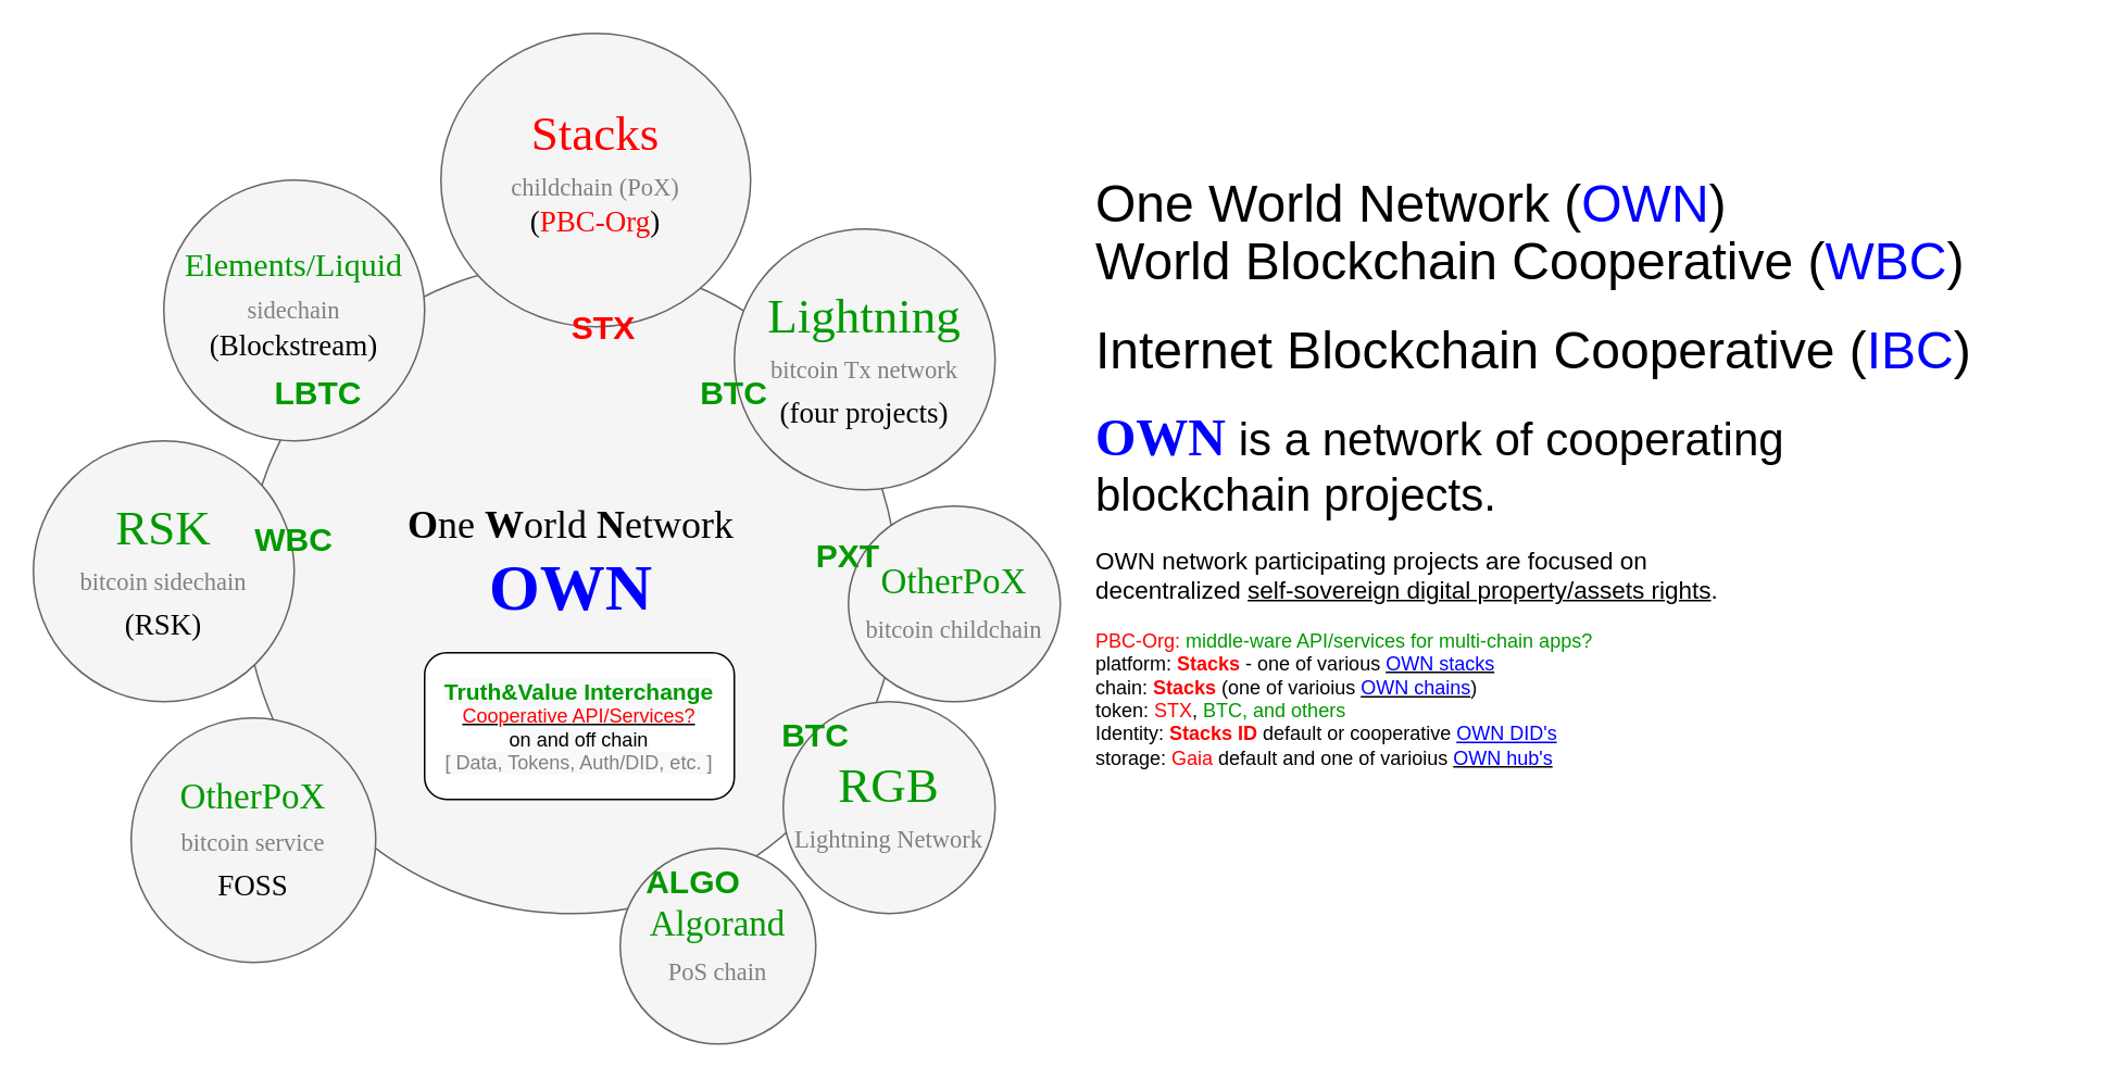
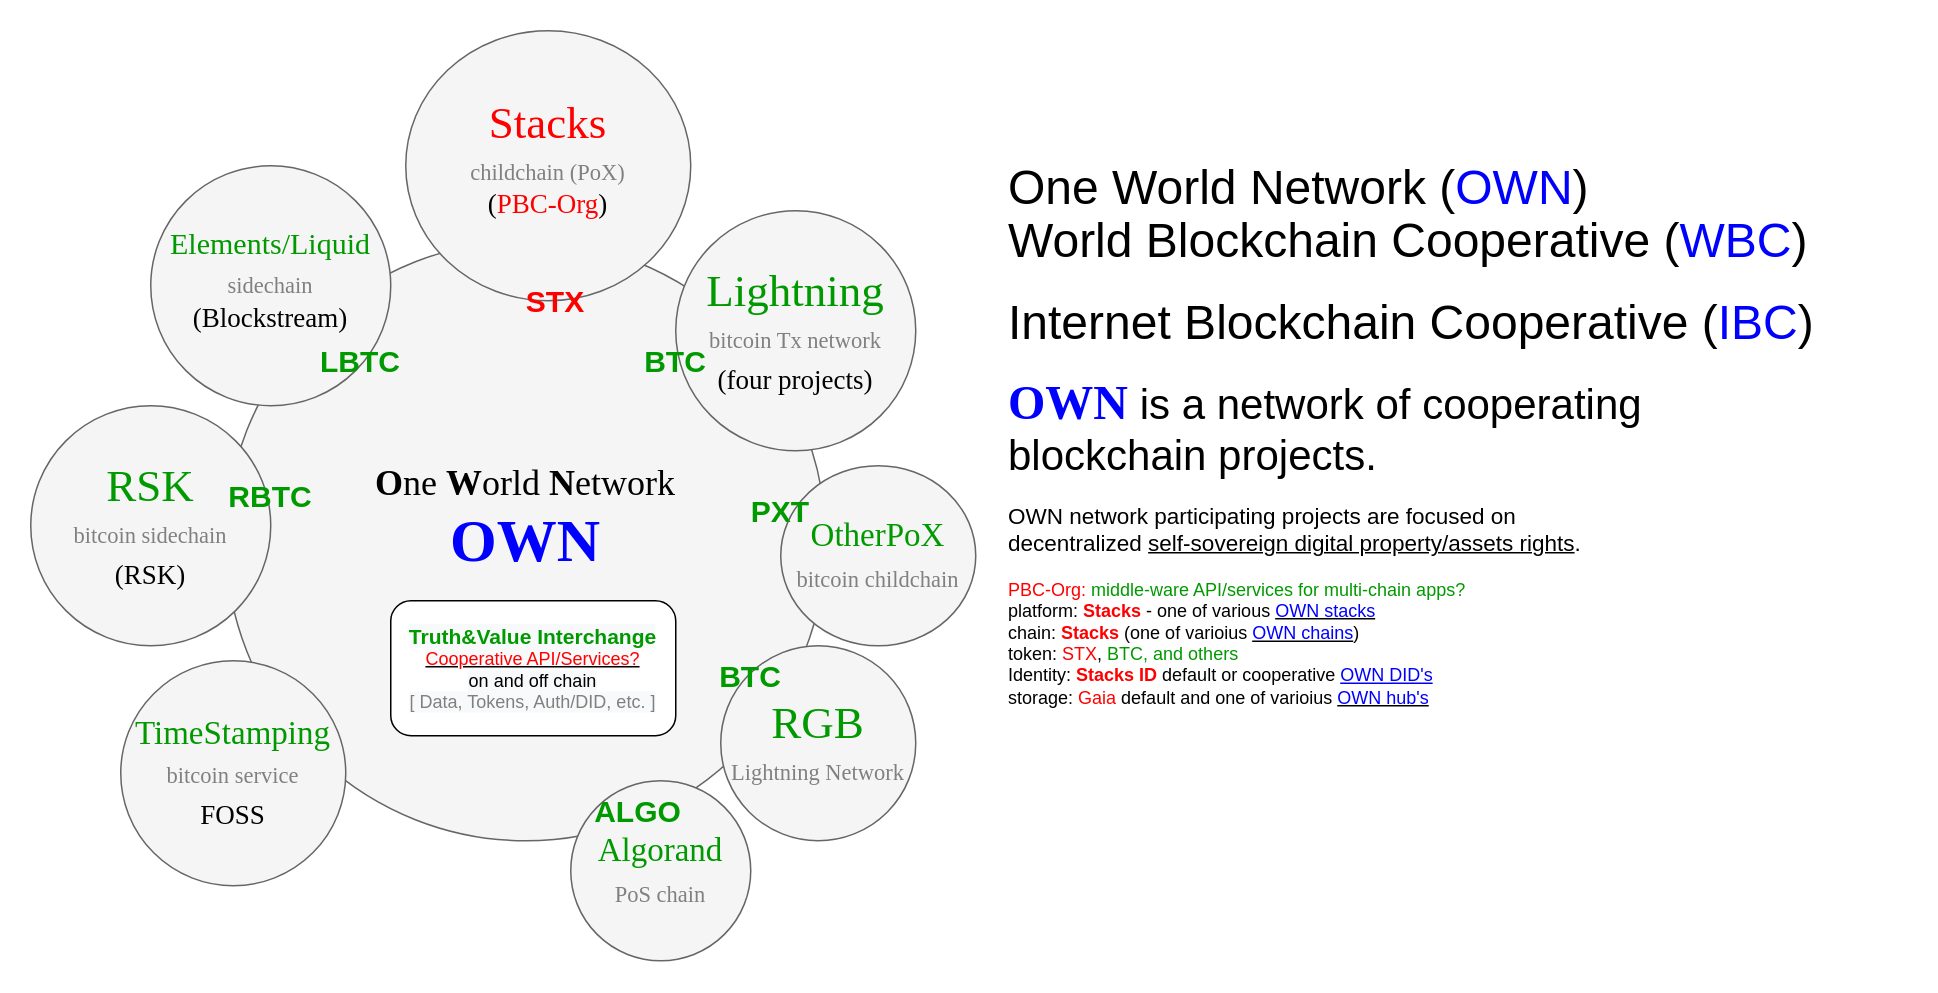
  <mxCell id="0" />
  <mxCell id="1" parent="0" />
  <mxCell id="2" value="&lt;font style=&quot;font-size: 24px&quot;&gt;&lt;font color=&quot;#000000&quot; style=&quot;font-size: 24px&quot;&gt;&lt;b&gt;O&lt;/b&gt;ne &lt;b&gt;W&lt;/b&gt;orld &lt;b&gt;N&lt;/b&gt;etwork&lt;/font&gt;&lt;br&gt;&lt;b&gt;&lt;font style=&quot;font-size: 40px&quot; color=&quot;#0000ff&quot;&gt;OWN&lt;/font&gt;&lt;br&gt;&lt;/b&gt;&lt;br&gt;&lt;/font&gt;" style="ellipse;whiteSpace=wrap;html=1;rounded=0;shadow=0;dashed=0;comic=0;fontFamily=Verdana;fontSize=22;fontColor=#0069D1;fillColor=#f5f5f5;strokeColor=#666666;" parent="1" vertex="1"><mxGeometry x="150" y="160" width="400" height="400" as="geometry" /></mxCell>
  <mxCell id="3" value="&lt;font style=&quot;font-size: 30px&quot; color=&quot;#ff0000&quot;&gt;Stacks&lt;/font&gt;&lt;br&gt;&lt;font color=&quot;#808080&quot; style=&quot;font-size: 15px&quot;&gt;childchain (PoX)&lt;/font&gt;&lt;br&gt;&lt;sup&gt;&lt;font color=&quot;#000000&quot; style=&quot;font-size: 18px&quot;&gt;(&lt;/font&gt;&lt;font style=&quot;font-size: 18px&quot; color=&quot;#ff0000&quot;&gt;PBC-Org&lt;/font&gt;&lt;font color=&quot;#000000&quot; style=&quot;font-size: 18px&quot;&gt;)&lt;/font&gt;&lt;/sup&gt;" style="ellipse;whiteSpace=wrap;html=1;rounded=0;shadow=0;dashed=0;comic=0;fontFamily=Verdana;fontSize=22;fontColor=#0069D1;fillColor=#f5f5f5;strokeColor=#666666;" parent="1" vertex="1"><mxGeometry x="270" y="20" width="190" height="180" as="geometry" /></mxCell>
  <mxCell id="4" value="&lt;font color=&quot;#009900&quot;&gt;Algorand&lt;/font&gt;&lt;br&gt;&lt;font color=&quot;#808080&quot; style=&quot;font-size: 15px&quot;&gt;PoS chain&lt;/font&gt;" style="ellipse;whiteSpace=wrap;html=1;rounded=0;shadow=0;dashed=0;comic=0;fontFamily=Verdana;fontSize=22;fontColor=#0069D1;fillColor=#f5f5f5;strokeColor=#666666;" parent="1" vertex="1"><mxGeometry x="380" y="520" width="120" height="120" as="geometry" /></mxCell>
  <mxCell id="5" value="&lt;font color=&quot;#009900&quot;&gt;OtherPoX&lt;/font&gt;&lt;br&gt;&lt;font style=&quot;font-size: 15px&quot; color=&quot;#808080&quot;&gt;bitcoin childchain&lt;/font&gt;" style="ellipse;whiteSpace=wrap;html=1;rounded=0;shadow=0;dashed=0;comic=0;fontFamily=Verdana;fontSize=22;fontColor=#0069D1;fillColor=#f5f5f5;strokeColor=#666666;" parent="1" vertex="1"><mxGeometry x="520" y="310" width="130" height="120" as="geometry" /></mxCell>
  <mxCell id="6" value="&lt;font color=&quot;#009900&quot;&gt;&lt;font style=&quot;font-size: 30px&quot;&gt;RSK&lt;/font&gt;&lt;br&gt;&lt;/font&gt;&lt;font style=&quot;font-size: 15px&quot; color=&quot;#808080&quot;&gt;bitcoin sidechain&lt;/font&gt;&lt;br&gt;&lt;font color=&quot;#000000&quot; style=&quot;font-size: 18px&quot;&gt;(RSK)&lt;/font&gt;" style="ellipse;whiteSpace=wrap;html=1;rounded=0;shadow=0;dashed=0;comic=0;fontFamily=Verdana;fontSize=22;fontColor=#0069D1;fillColor=#f5f5f5;strokeColor=#666666;" parent="1" vertex="1"><mxGeometry x="20" y="270" width="160" height="160" as="geometry" /></mxCell>
  <mxCell id="7" value="&lt;font style=&quot;font-size: 20px&quot; color=&quot;#009900&quot;&gt;Elements/Liquid&lt;/font&gt;&lt;br&gt;&lt;font color=&quot;#808080&quot; style=&quot;font-size: 15px&quot;&gt;sidechain&lt;/font&gt;&lt;br&gt;&lt;sup&gt;&lt;font color=&quot;#000000&quot; style=&quot;font-size: 18px&quot;&gt;(Blockstream)&lt;/font&gt;&lt;/sup&gt;" style="ellipse;whiteSpace=wrap;html=1;rounded=0;shadow=0;dashed=0;comic=0;fontFamily=Verdana;fontSize=22;fontColor=#0069D1;fillColor=#f5f5f5;strokeColor=#666666;" parent="1" vertex="1"><mxGeometry x="100" y="110" width="160" height="160" as="geometry" /></mxCell>
  <mxCell id="8" value="&lt;font style=&quot;font-size: 30px&quot; color=&quot;#009900&quot;&gt;Lightning&lt;/font&gt;&lt;br&gt;&lt;font color=&quot;#808080&quot; style=&quot;font-size: 15px&quot;&gt;bitcoin Tx network&lt;/font&gt;&lt;br&gt;&lt;font color=&quot;#000000&quot; style=&quot;font-size: 18px&quot;&gt;(four projects)&lt;/font&gt;" style="ellipse;whiteSpace=wrap;html=1;rounded=0;shadow=0;dashed=0;comic=0;fontFamily=Verdana;fontSize=22;fontColor=#0069D1;fillColor=#f5f5f5;strokeColor=#666666;" parent="1" vertex="1"><mxGeometry x="450" y="140" width="160" height="160" as="geometry" /></mxCell>
  <mxCell id="9" value="&lt;font style=&quot;font-size: 30px&quot; color=&quot;#009900&quot;&gt;RGB&lt;/font&gt;&lt;br&gt;&lt;font style=&quot;font-size: 15px&quot; color=&quot;#808080&quot;&gt;Lightning Network&lt;/font&gt;" style="ellipse;whiteSpace=wrap;html=1;rounded=0;shadow=0;dashed=0;comic=0;fontFamily=Verdana;fontSize=22;fontColor=#0069D1;fillColor=#f5f5f5;strokeColor=#666666;" parent="1" vertex="1"><mxGeometry x="480" y="430" width="130" height="130" as="geometry" /></mxCell>
- <mxCell id="10" value="&lt;font color=&quot;#009900&quot;&gt;OtherPoX&lt;/font&gt;&lt;br&gt;&lt;font color=&quot;#808080&quot; style=&quot;font-size: 15px&quot;&gt;bitcoin service&lt;/font&gt;&lt;br&gt;&lt;font color=&quot;#000000&quot; style=&quot;font-size: 18px&quot;&gt;FOSS&lt;/font&gt;" style="ellipse;whiteSpace=wrap;html=1;rounded=0;shadow=0;dashed=0;comic=0;fontFamily=Verdana;fontSize=22;fontColor=#0069D1;fillColor=#f5f5f5;strokeColor=#666666;" parent="1" vertex="1"><mxGeometry x="80" y="440" width="150" height="150" as="geometry" /></mxCell>
+ <mxCell id="10" value="&lt;font color=&quot;#009900&quot;&gt;TimeStamping&lt;/font&gt;&lt;br&gt;&lt;font color=&quot;#808080&quot; style=&quot;font-size: 15px&quot;&gt;bitcoin service&lt;/font&gt;&lt;br&gt;&lt;font color=&quot;#000000&quot; style=&quot;font-size: 18px&quot;&gt;FOSS&lt;/font&gt;" style="ellipse;whiteSpace=wrap;html=1;rounded=0;shadow=0;dashed=0;comic=0;fontFamily=Verdana;fontSize=22;fontColor=#0069D1;fillColor=#f5f5f5;strokeColor=#666666;" parent="1" vertex="1"><mxGeometry x="80" y="440" width="150" height="150" as="geometry" /></mxCell>
  <mxCell id="11" value="&lt;font size=&quot;1&quot; color=&quot;#ff0000&quot;&gt;&lt;b style=&quot;font-size: 20px&quot;&gt;STX&lt;/b&gt;&lt;/font&gt;" style="text;html=1;strokeColor=none;fillColor=none;align=center;verticalAlign=middle;whiteSpace=wrap;rounded=0;" parent="1" vertex="1"><mxGeometry x="350" y="190" width="40" height="20" as="geometry" /></mxCell>
- <mxCell id="12" value="&lt;font color=&quot;#009900&quot; size=&quot;1&quot;&gt;&lt;b style=&quot;font-size: 20px&quot;&gt;LBTC&lt;/b&gt;&lt;/font&gt;" style="text;html=1;strokeColor=none;fillColor=none;align=center;verticalAlign=middle;whiteSpace=wrap;rounded=0;" parent="1" vertex="1"><mxGeometry x="175" y="230" width="40" height="20" as="geometry" /></mxCell>
- <mxCell id="13" value="&lt;font color=&quot;#009900&quot; size=&quot;1&quot;&gt;&lt;b style=&quot;font-size: 20px&quot;&gt;WBC&lt;/b&gt;&lt;/font&gt;" style="text;html=1;strokeColor=none;fillColor=none;align=center;verticalAlign=middle;whiteSpace=wrap;rounded=0;" parent="1" vertex="1"><mxGeometry x="160" y="320" width="40" height="20" as="geometry" /></mxCell>
+ <mxCell id="12" value="&lt;font color=&quot;#009900&quot; size=&quot;1&quot;&gt;&lt;b style=&quot;font-size: 20px&quot;&gt;LBTC&lt;/b&gt;&lt;/font&gt;" style="text;html=1;strokeColor=none;fillColor=none;align=center;verticalAlign=middle;whiteSpace=wrap;rounded=0;" parent="1" vertex="1"><mxGeometry x="220" y="230" width="40" height="20" as="geometry" /></mxCell>
+ <mxCell id="13" value="&lt;font color=&quot;#009900&quot; size=&quot;1&quot;&gt;&lt;b style=&quot;font-size: 20px&quot;&gt;RBTC&lt;/b&gt;&lt;/font&gt;" style="text;html=1;strokeColor=none;fillColor=none;align=center;verticalAlign=middle;whiteSpace=wrap;rounded=0;" parent="1" vertex="1"><mxGeometry x="160" y="320" width="40" height="20" as="geometry" /></mxCell>
  <mxCell id="14" value="&lt;font color=&quot;#009900&quot; size=&quot;1&quot;&gt;&lt;b style=&quot;font-size: 20px&quot;&gt;BTC&lt;/b&gt;&lt;/font&gt;" style="text;html=1;strokeColor=none;fillColor=none;align=center;verticalAlign=middle;whiteSpace=wrap;rounded=0;" parent="1" vertex="1"><mxGeometry x="430" y="230" width="40" height="20" as="geometry" /></mxCell>
  <mxCell id="15" value="&lt;span style=&quot;color: rgb(0 , 0 , 0) ; font-family: &amp;#34;helvetica&amp;#34; ; font-style: normal ; font-weight: 400 ; letter-spacing: normal ; text-align: center ; text-indent: 0px ; text-transform: none ; word-spacing: 0px ; background-color: rgb(248 , 249 , 250) ; font-size: 14px&quot;&gt;&lt;b&gt;&lt;font color=&quot;#009900&quot;&gt;Truth&amp;amp;Value Interchange&lt;/font&gt;&lt;/b&gt;&lt;/span&gt;&lt;font style=&quot;font-family: &amp;#34;helvetica&amp;#34; ; font-size: 12px ; font-style: normal ; font-weight: 400 ; letter-spacing: normal ; text-align: center ; text-indent: 0px ; text-transform: none ; word-spacing: 0px ; background-color: rgb(248 , 249 , 250)&quot;&gt;&lt;br&gt;&lt;u&gt;&lt;font color=&quot;#ff0000&quot;&gt;Cooperative API/Services?&lt;/font&gt;&lt;/u&gt;&lt;/font&gt;&lt;br style=&quot;color: rgb(0 , 0 , 0) ; font-family: &amp;#34;helvetica&amp;#34; ; font-size: 12px ; font-style: normal ; font-weight: 400 ; letter-spacing: normal ; text-align: center ; text-indent: 0px ; text-transform: none ; word-spacing: 0px ; background-color: rgb(248 , 249 , 250)&quot;&gt;&lt;span style=&quot;color: rgb(0 , 0 , 0) ; font-family: &amp;#34;helvetica&amp;#34; ; font-size: 12px ; font-style: normal ; font-weight: 400 ; letter-spacing: normal ; text-align: center ; text-indent: 0px ; text-transform: none ; word-spacing: 0px ; background-color: rgb(248 , 249 , 250) ; display: inline ; float: none&quot;&gt;on and off chain&lt;/span&gt;&lt;br style=&quot;color: rgb(0 , 0 , 0) ; font-family: &amp;#34;helvetica&amp;#34; ; font-size: 12px ; font-style: normal ; font-weight: 400 ; letter-spacing: normal ; text-align: center ; text-indent: 0px ; text-transform: none ; word-spacing: 0px ; background-color: rgb(248 , 249 , 250)&quot;&gt;&lt;font color=&quot;#808080&quot; style=&quot;font-family: &amp;#34;helvetica&amp;#34; ; font-size: 12px ; font-style: normal ; font-weight: 400 ; letter-spacing: normal ; text-align: center ; text-indent: 0px ; text-transform: none ; word-spacing: 0px ; background-color: rgb(248 , 249 , 250)&quot;&gt;[ Data, Tokens, Auth/DID, etc. ]&lt;/font&gt;" style="rounded=1;whiteSpace=wrap;html=1;" parent="1" vertex="1"><mxGeometry x="260" y="400" width="190" height="90" as="geometry" /></mxCell>
  <mxCell id="16" value="&lt;font color=&quot;#009900&quot;&gt;&lt;span style=&quot;font-size: 20px&quot;&gt;&lt;b&gt;ALGO&lt;/b&gt;&lt;/span&gt;&lt;/font&gt;" style="text;html=1;strokeColor=none;fillColor=none;align=center;verticalAlign=middle;whiteSpace=wrap;rounded=0;" parent="1" vertex="1"><mxGeometry x="405" y="530" width="40" height="20" as="geometry" /></mxCell>
  <mxCell id="17" value="&lt;font color=&quot;#009900&quot; size=&quot;1&quot;&gt;&lt;b style=&quot;font-size: 20px&quot;&gt;BTC&lt;/b&gt;&lt;/font&gt;" style="text;html=1;strokeColor=none;fillColor=none;align=center;verticalAlign=middle;whiteSpace=wrap;rounded=0;" parent="1" vertex="1"><mxGeometry x="480" y="440" width="40" height="20" as="geometry" /></mxCell>
  <mxCell id="18" value="&lt;font&gt;&lt;div&gt;&lt;font&gt;&lt;font face=&quot;Verdana&quot; size=&quot;1&quot; color=&quot;#0000ff&quot;&gt;&lt;b style=&quot;font-size: 32px&quot;&gt;OWN&lt;/b&gt;&lt;/font&gt;&lt;span style=&quot;font-size: 28px&quot;&gt;&amp;nbsp;is a &lt;/span&gt;&lt;/font&gt;&lt;span style=&quot;font-size: 28px&quot;&gt;network of cooperating blockchain projects.&lt;/span&gt;&lt;/div&gt;&lt;br&gt;&lt;span style=&quot;font-size: 15px&quot;&gt;OWN network&lt;/span&gt;&lt;span style=&quot;font-size: 15px&quot;&gt; participating projects are focused on &lt;/span&gt;&lt;br&gt;&lt;span style=&quot;font-size: 15px&quot;&gt;decentralized &lt;u&gt;self-sovereign digital property/assets rights&lt;/u&gt;.&lt;br&gt;&lt;/span&gt;&lt;/font&gt;&lt;br&gt;&lt;span style=&quot;color: rgb(255 , 0 , 0)&quot;&gt;PBC-Org:&amp;nbsp;&lt;/span&gt;&lt;font style=&quot;font-size: 12px&quot; color=&quot;#009900&quot;&gt;middle-ware API/services for multi-chain apps?&lt;/font&gt;&lt;br&gt;platform: &lt;font color=&quot;#ff0000&quot;&gt;&lt;b&gt;Stacks&lt;/b&gt;&lt;/font&gt; - one of various &lt;u&gt;&lt;font color=&quot;#0000ff&quot;&gt;OWN stacks&lt;/font&gt;&lt;/u&gt;&lt;br&gt;&lt;div&gt;chain: &lt;font color=&quot;#ff0000&quot;&gt;&lt;b&gt;Stacks&lt;/b&gt;&lt;/font&gt; (one of varioius&amp;nbsp;&lt;u&gt;&lt;font color=&quot;#0000ff&quot;&gt;OWN chains&lt;/font&gt;&lt;/u&gt;)&lt;br&gt;token: &lt;font color=&quot;#ff0000&quot;&gt;STX&lt;/font&gt;,&amp;nbsp;&lt;font color=&quot;#009900&quot;&gt;BTC, and others&lt;/font&gt;&amp;nbsp;&lt;br&gt;Identity: &lt;font color=&quot;#ff0000&quot;&gt;&lt;b&gt;Stacks ID&lt;/b&gt;&lt;/font&gt;&amp;nbsp;default or cooperative &lt;font color=&quot;#0000ff&quot;&gt;&lt;u&gt;OWN DID's&lt;/u&gt;&lt;/font&gt;&lt;br&gt;storage: &lt;font color=&quot;#ff0000&quot;&gt;Gaia&lt;/font&gt;&amp;nbsp;default and one of varioius&amp;nbsp;&lt;u&gt;&lt;font color=&quot;#0000ff&quot;&gt;OWN hub's&lt;/font&gt;&lt;/u&gt;&lt;/div&gt;" style="text;html=1;strokeColor=none;fillColor=none;align=left;verticalAlign=middle;whiteSpace=wrap;rounded=0;" vertex="1" parent="1"><mxGeometry x="670" y="243.75" width="450" height="232.5" as="geometry" /></mxCell>
  <mxCell id="19" value="&lt;font color=&quot;#009900&quot; size=&quot;1&quot;&gt;&lt;b style=&quot;font-size: 20px&quot;&gt;PXT&lt;/b&gt;&lt;/font&gt;" style="text;html=1;strokeColor=none;fillColor=none;align=center;verticalAlign=middle;whiteSpace=wrap;rounded=0;" vertex="1" parent="1"><mxGeometry x="500" y="330" width="40" height="20" as="geometry" /></mxCell>
  <mxCell id="20" value="&lt;span style=&quot;font-size: 32px&quot;&gt;World Blockchain Cooperative (&lt;font color=&quot;#0000ff&quot;&gt;WBC&lt;/font&gt;)&lt;/span&gt;" style="text;html=1;strokeColor=none;fillColor=none;align=left;verticalAlign=middle;whiteSpace=wrap;rounded=0;" vertex="1" parent="1"><mxGeometry x="670" y="140" width="600" height="40" as="geometry" /></mxCell>
  <mxCell id="21" value="&lt;span style=&quot;font-size: 32px&quot;&gt;One World Network (&lt;font color=&quot;#0000ff&quot;&gt;OWN&lt;/font&gt;)&lt;/span&gt;" style="text;html=1;strokeColor=none;fillColor=none;align=left;verticalAlign=middle;whiteSpace=wrap;rounded=0;" vertex="1" parent="1"><mxGeometry x="670" y="100" width="500" height="50" as="geometry" /></mxCell>
  <mxCell id="22" value="&lt;span style=&quot;font-size: 32px&quot;&gt;Internet Blockchain Cooperative (&lt;font color=&quot;#0000ff&quot;&gt;IBC&lt;/font&gt;)&lt;/span&gt;" style="text;html=1;strokeColor=none;fillColor=none;align=left;verticalAlign=middle;whiteSpace=wrap;rounded=0;" vertex="1" parent="1"><mxGeometry x="670" y="195" width="600" height="40" as="geometry" /></mxCell>
